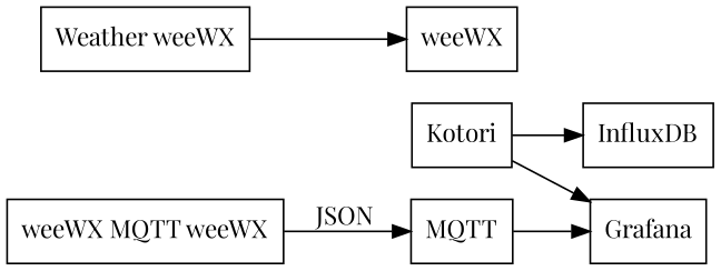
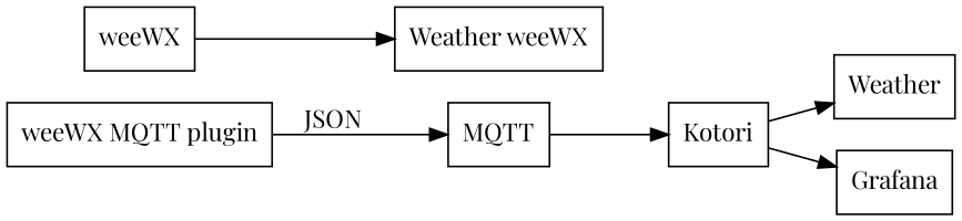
  digraph {
    fontname="Playfair Display"
    rankdir=LR
    ranksep=0.5
    node [fontname="Playfair Display" shape=box]
    edge [fontname="Playfair Display"]
-   n1 [label=InfluxDB]
+   n1 [label=Weather]
    n2 [label=Grafana]
    n3 [label="Weather weeWX"]
    n4 [label=weeWX]
-   n5 [label="weeWX MQTT weeWX"]
+   n5 [label="weeWX MQTT plugin"]
    n6 [label=MQTT]
    n7 [label=Kotori]
    subgraph sub_1 {
      rank=same
      n1
      n2
    }
-   n3 -> n4
+   n4 -> n3
    n5 -> n6 [label=JSON]
-   n6 -> n2
+   n6 -> n7
    n7 -> n1
    n7 -> n2
  }
